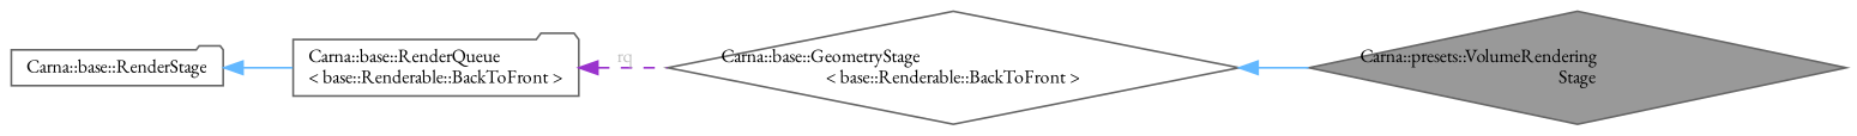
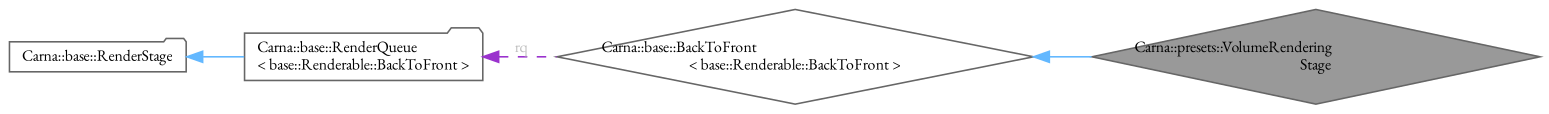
  digraph {
    fontname="EB Garamond"
    rankdir=LR
    node [color=gray40 fillcolor=white fontname="EB Garamond" fontsize=10 shape=diamond style=filled]
    edge [color=steelblue1 dir=back fontname="EB Garamond" fontsize=10 labelfontname=Helvetica labelfontsize=10 style=solid]
    n1 [fillcolor=grey60 fontcolor=black height=0.2 label="Carna::presets::VolumeRendering\lStage" width=0.4]
-   n2 [height=0.2 label="Carna::base::GeometryStage\l\< base::Renderable::BackToFront \>" width=0.4]
+   n2 [height=0.2 label="Carna::base::BackToFront\l\< base::Renderable::BackToFront \>" width=0.4]
    n3 [height=0.2 label="Carna::base::RenderStage" shape=folder width=0.4]
    n4 [height=0.2 label="Carna::base::RenderQueue\l\< base::Renderable::BackToFront \>" shape=folder width=0.4]
    n2 -> n1
    n3 -> n4
    n4 -> n2 [color=darkorchid3 fontcolor=grey label=" rq" style=dashed]
  }
